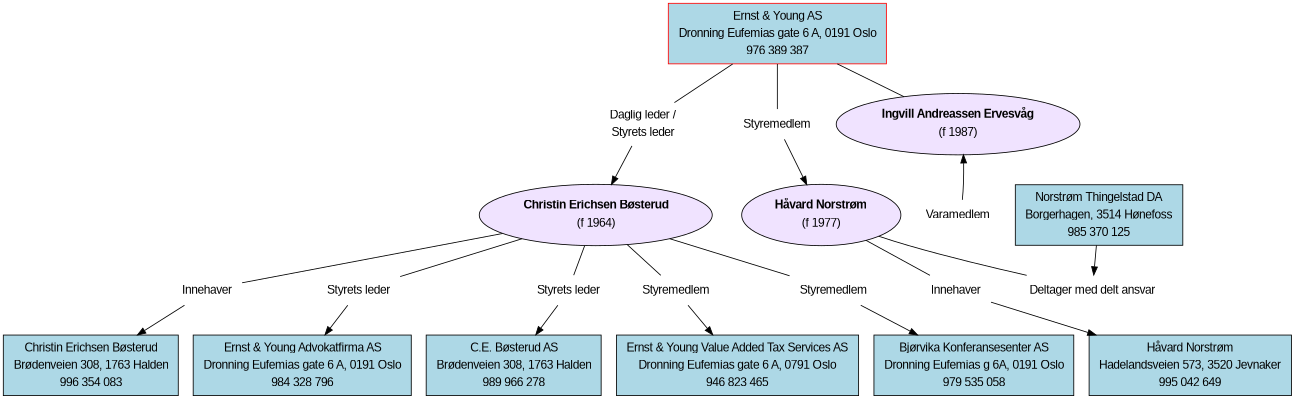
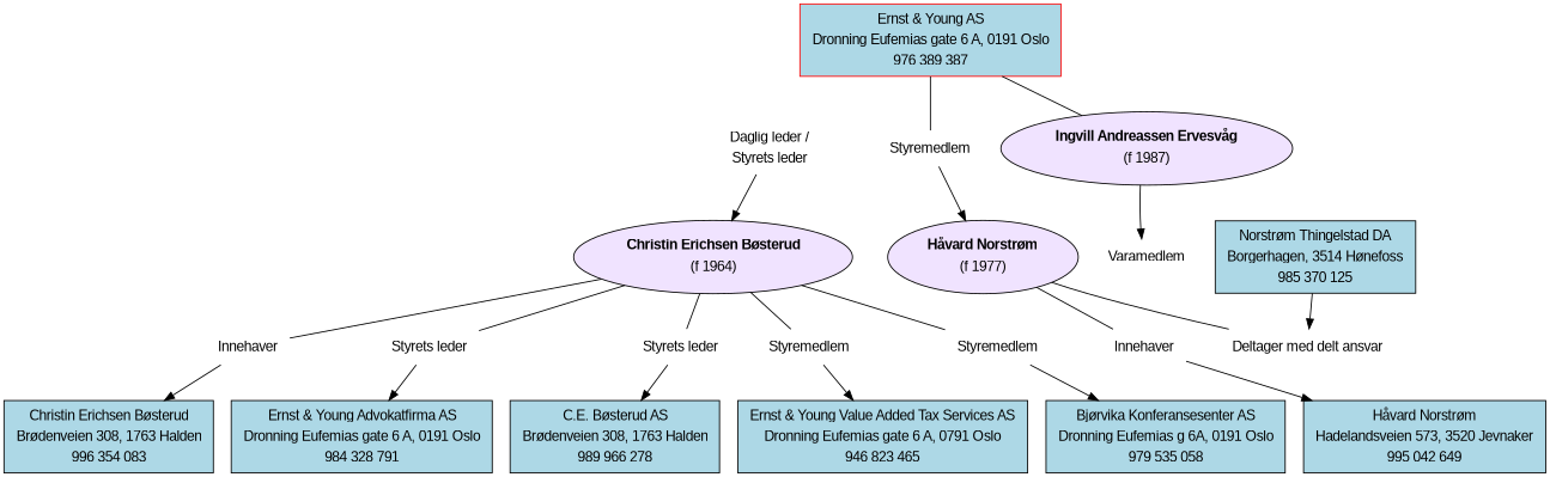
  digraph {
    rankdir=TB
    node [fontname=Arial shape=plaintext style=filled]
    n1 [color=red fillcolor=lightblue label=<<table border='0' cellborder='0'><tr><td>Ernst &amp; Young AS</td></tr><tr><td>Dronning Eufemias gate 6 A, 0191 Oslo</td></tr><tr><td>976 389 387</td></tr></table>> shape=box]
    n2 [label=<<table border='0' cellborder='0'><tr><td>Daglig leder /</td></tr><tr><td>Styrets leder</td></tr></table>> style=""]
    n3 [label=<<table border='0' cellborder='0'><tr><td>Styremedlem</td></tr></table>> style=""]
    n4 [fillcolor="#f0e3ff" label=<<table border='0' cellborder='0'><tr><td><b>Ingvill Andreassen Ervesvåg</b></td></tr><tr><td>(f 1987)</td></tr></table>> shape=""]
    n5 [fillcolor="#f0e3ff" label=<<table border='0' cellborder='0'><tr><td><b>Christin Erichsen Bøsterud</b></td></tr><tr><td>(f 1964)</td></tr></table>> shape=""]
    n6 [fillcolor="#f0e3ff" label=<<table border='0' cellborder='0'><tr><td><b>Håvard Norstrøm</b></td></tr><tr><td>(f 1977)</td></tr></table>> shape=""]
    n7 [label=<<table border='0' cellborder='0'><tr><td>Varamedlem</td></tr></table>> style=""]
    n8 [label=<<table border='0' cellborder='0'><tr><td>Innehaver</td></tr></table>> style=""]
    n9 [label=<<table border='0' cellborder='0'><tr><td>Styrets leder</td></tr></table>> style=""]
    n10 [label=<<table border='0' cellborder='0'><tr><td>Styrets leder</td></tr></table>> style=""]
    n11 [label=<<table border='0' cellborder='0'><tr><td>Styremedlem</td></tr></table>> style=""]
    n12 [label=<<table border='0' cellborder='0'><tr><td>Styremedlem</td></tr></table>> style=""]
    n13 [fillcolor=lightblue label=<<table border='0' cellborder='0'><tr><td>Christin Erichsen Bøsterud</td></tr><tr><td>Brødenveien 308, 1763 Halden</td></tr><tr><td>996 354 083</td></tr></table>> shape=box]
-   n14 [fillcolor=lightblue label=<<table border='0' cellborder='0'><tr><td>Ernst &amp; Young Advokatfirma AS</td></tr><tr><td>Dronning Eufemias gate 6 A, 0191 Oslo</td></tr><tr><td>984 328 796</td></tr></table>> shape=box]
+   n14 [fillcolor=lightblue label=<<table border='0' cellborder='0'><tr><td>Ernst &amp; Young Advokatfirma AS</td></tr><tr><td>Dronning Eufemias gate 6 A, 0191 Oslo</td></tr><tr><td>984 328 791</td></tr></table>> shape=box]
    n15 [fillcolor=lightblue label=<<table border='0' cellborder='0'><tr><td>C.E. Bøsterud AS</td></tr><tr><td>Brødenveien 308, 1763 Halden</td></tr><tr><td>989 966 278</td></tr></table>> shape=box]
    n16 [fillcolor=lightblue label=<<table border='0' cellborder='0'><tr><td>Ernst &amp; Young Value Added Tax Services AS</td></tr><tr><td>Dronning Eufemias gate 6 A, 0791 Oslo</td></tr><tr><td>946 823 465</td></tr></table>> shape=box]
    n17 [fillcolor=lightblue label=<<table border='0' cellborder='0'><tr><td>Bjørvika Konferansesenter AS</td></tr><tr><td>Dronning Eufemias g 6A, 0191 Oslo</td></tr><tr><td>979 535 058</td></tr></table>> shape=box]
    n18 [label=<<table border='0' cellborder='0'><tr><td>Innehaver</td></tr></table>> style=""]
    n19 [label=<<table border='0' cellborder='0'><tr><td>Deltager med delt ansvar</td></tr></table>> style=""]
    n20 [fillcolor=lightblue label=<<table border='0' cellborder='0'><tr><td>Håvard Norstrøm</td></tr><tr><td>Hadelandsveien 573, 3520 Jevnaker</td></tr><tr><td>995 042 649</td></tr></table>> shape=box]
    n21 [fillcolor=lightblue label=<<table border='0' cellborder='0'><tr><td>Norstrøm Thingelstad DA</td></tr><tr><td>Borgerhagen, 3514 Hønefoss</td></tr><tr><td>985 370 125</td></tr></table>> shape=box]
    subgraph sub_1 {
      rank=min
      n1
    }
-   n1 -> n2 [arrowhead=none]
    n1 -> n3 [arrowhead=none]
    n1 -> n4 [arrowhead=none]
    n2 -> n5
    n3 -> n6
    n5 -> n8 [arrowhead=none]
    n5 -> n9 [arrowhead=none]
    n5 -> n10 [arrowhead=none]
    n5 -> n11 [arrowhead=none]
    n5 -> n12 [arrowhead=none]
    n6 -> n18 [arrowhead=none]
    n6 -> n19 [arrowhead=none]
-   n7 -> n4
+   n4 -> n7
    n8 -> n13
    n9 -> n14
    n10 -> n15
    n11 -> n16
    n12 -> n17
    n18 -> n20
    n21 -> n19
  }
